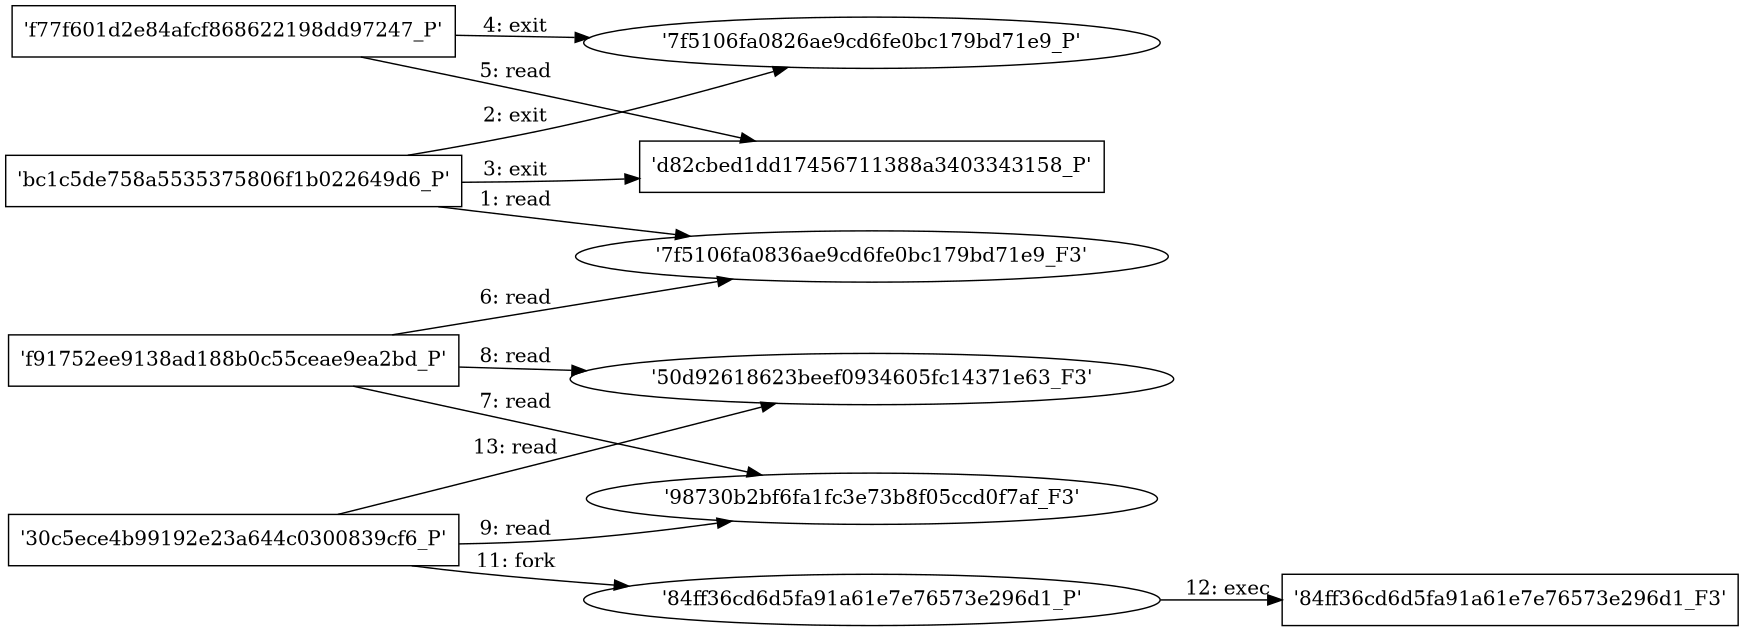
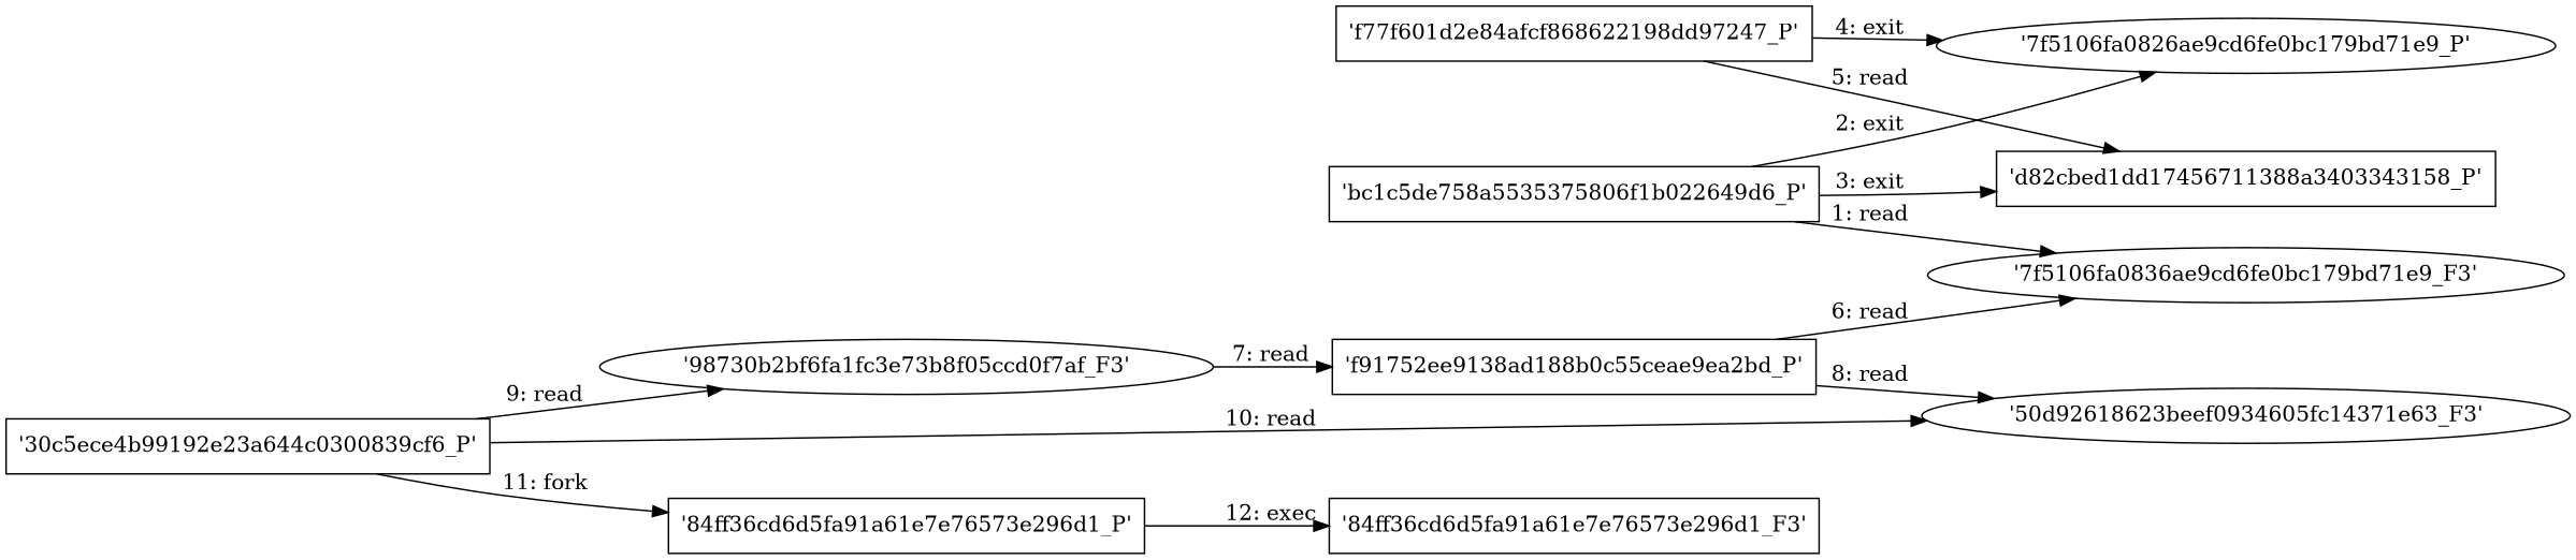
  digraph {
    engine=neato
    fixedsize=false
    fontsize=10
    nodesep=0.3
    rankdir=LR
    ranksep=0
    splines=true
    node [node_type=Process shape=box]
    n1 [label="'7f5106fa0836ae9cd6fe0bc179bd71e9_F3'" node_type=file shape=ellipse]
    n2 [label="'bc1c5de758a5535375806f1b022649d6_P'"]
    "'7f5106fa0826ae9cd6fe0bc179bd71e9_P'" [shape=ellipse]
    "'d82cbed1dd17456711388a3403343158_P'"
    "'f77f601d2e84afcf868622198dd97247_P'"
    "'f91752ee9138ad188b0c55ceae9ea2bd_P'"
    "'98730b2bf6fa1fc3e73b8f05ccd0f7af_F3'" [node_type=file shape=ellipse]
    "'50d92618623beef0934605fc14371e63_F3'" [node_type=file shape=ellipse]
    "'30c5ece4b99192e23a644c0300839cf6_P'"
-   "'84ff36cd6d5fa91a61e7e76573e296d1_P'" [shape=ellipse]
+   "'84ff36cd6d5fa91a61e7e76573e296d1_P'"
    "'84ff36cd6d5fa91a61e7e76573e296d1_F3'" [node_type=File]
    n2 -> n1 [label="1: read"]
    n2 -> "'7f5106fa0826ae9cd6fe0bc179bd71e9_P'" [label="2: exit"]
    n2 -> "'d82cbed1dd17456711388a3403343158_P'" [label="3: exit"]
    "'f77f601d2e84afcf868622198dd97247_P'" -> "'7f5106fa0826ae9cd6fe0bc179bd71e9_P'" [label="4: exit"]
    "'f77f601d2e84afcf868622198dd97247_P'" -> "'d82cbed1dd17456711388a3403343158_P'" [label="5: read"]
    "'f91752ee9138ad188b0c55ceae9ea2bd_P'" -> n1 [label="6: read"]
-   "'f91752ee9138ad188b0c55ceae9ea2bd_P'" -> "'98730b2bf6fa1fc3e73b8f05ccd0f7af_F3'" [label="7: read"]
+   "'98730b2bf6fa1fc3e73b8f05ccd0f7af_F3'" -> "'f91752ee9138ad188b0c55ceae9ea2bd_P'" [label="7: read"]
    "'f91752ee9138ad188b0c55ceae9ea2bd_P'" -> "'50d92618623beef0934605fc14371e63_F3'" [label="8: read"]
    "'30c5ece4b99192e23a644c0300839cf6_P'" -> "'98730b2bf6fa1fc3e73b8f05ccd0f7af_F3'" [label="9: read"]
-   "'30c5ece4b99192e23a644c0300839cf6_P'" -> "'50d92618623beef0934605fc14371e63_F3'" [label="13: read"]
+   "'30c5ece4b99192e23a644c0300839cf6_P'" -> "'50d92618623beef0934605fc14371e63_F3'" [label="10: read"]
    "'30c5ece4b99192e23a644c0300839cf6_P'" -> "'84ff36cd6d5fa91a61e7e76573e296d1_P'" [label="11: fork"]
    "'84ff36cd6d5fa91a61e7e76573e296d1_P'" -> "'84ff36cd6d5fa91a61e7e76573e296d1_F3'" [label="12: exec"]
  }
